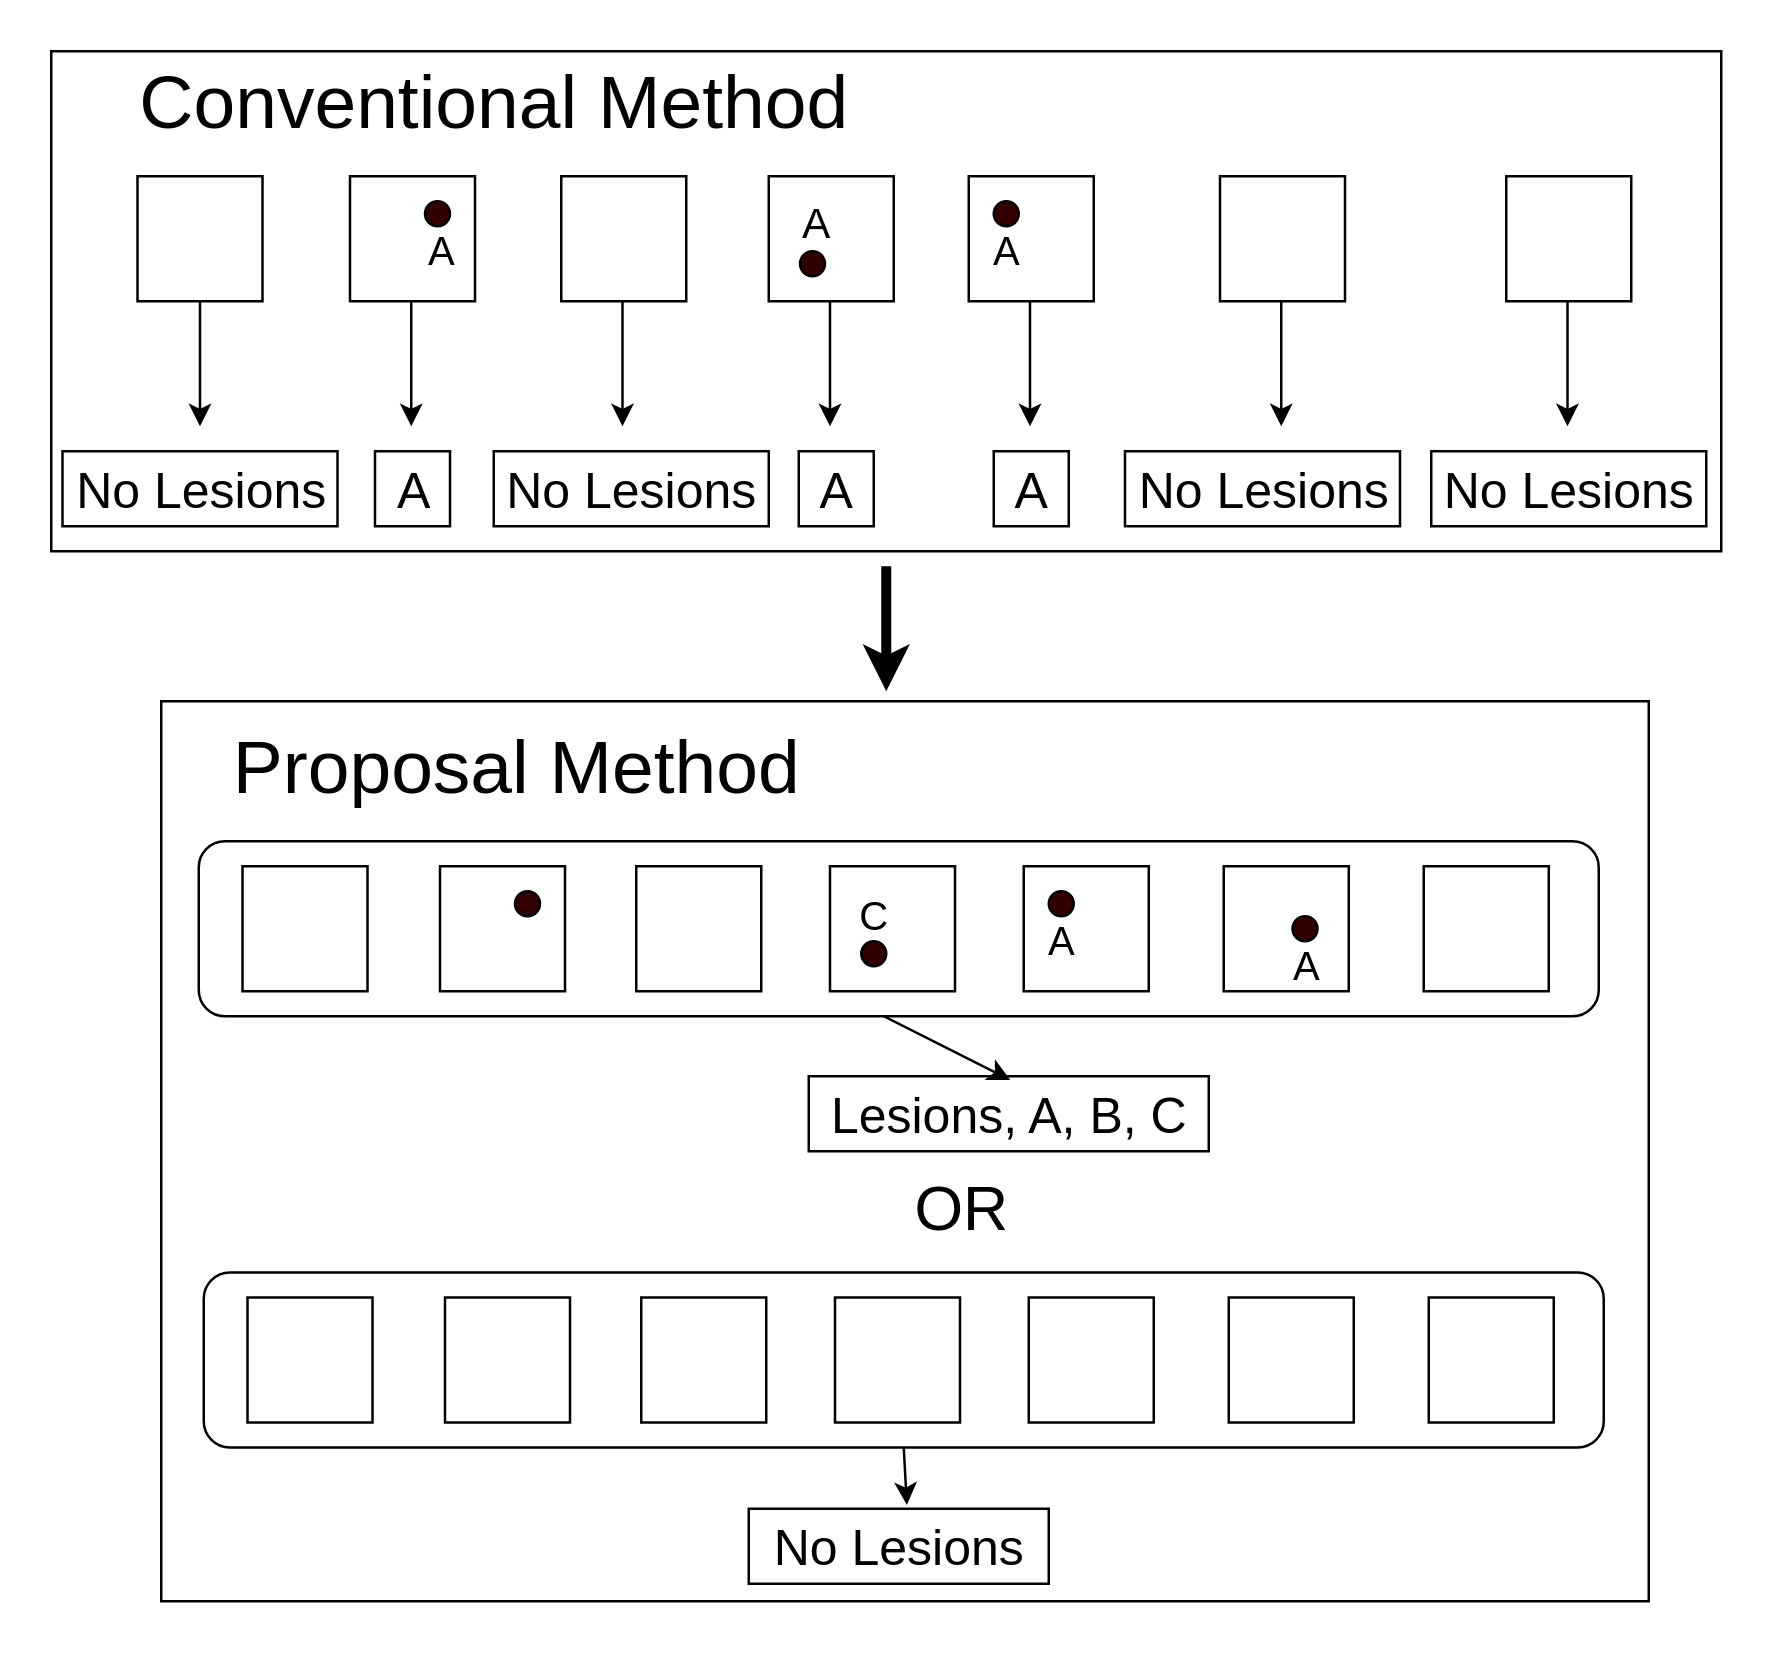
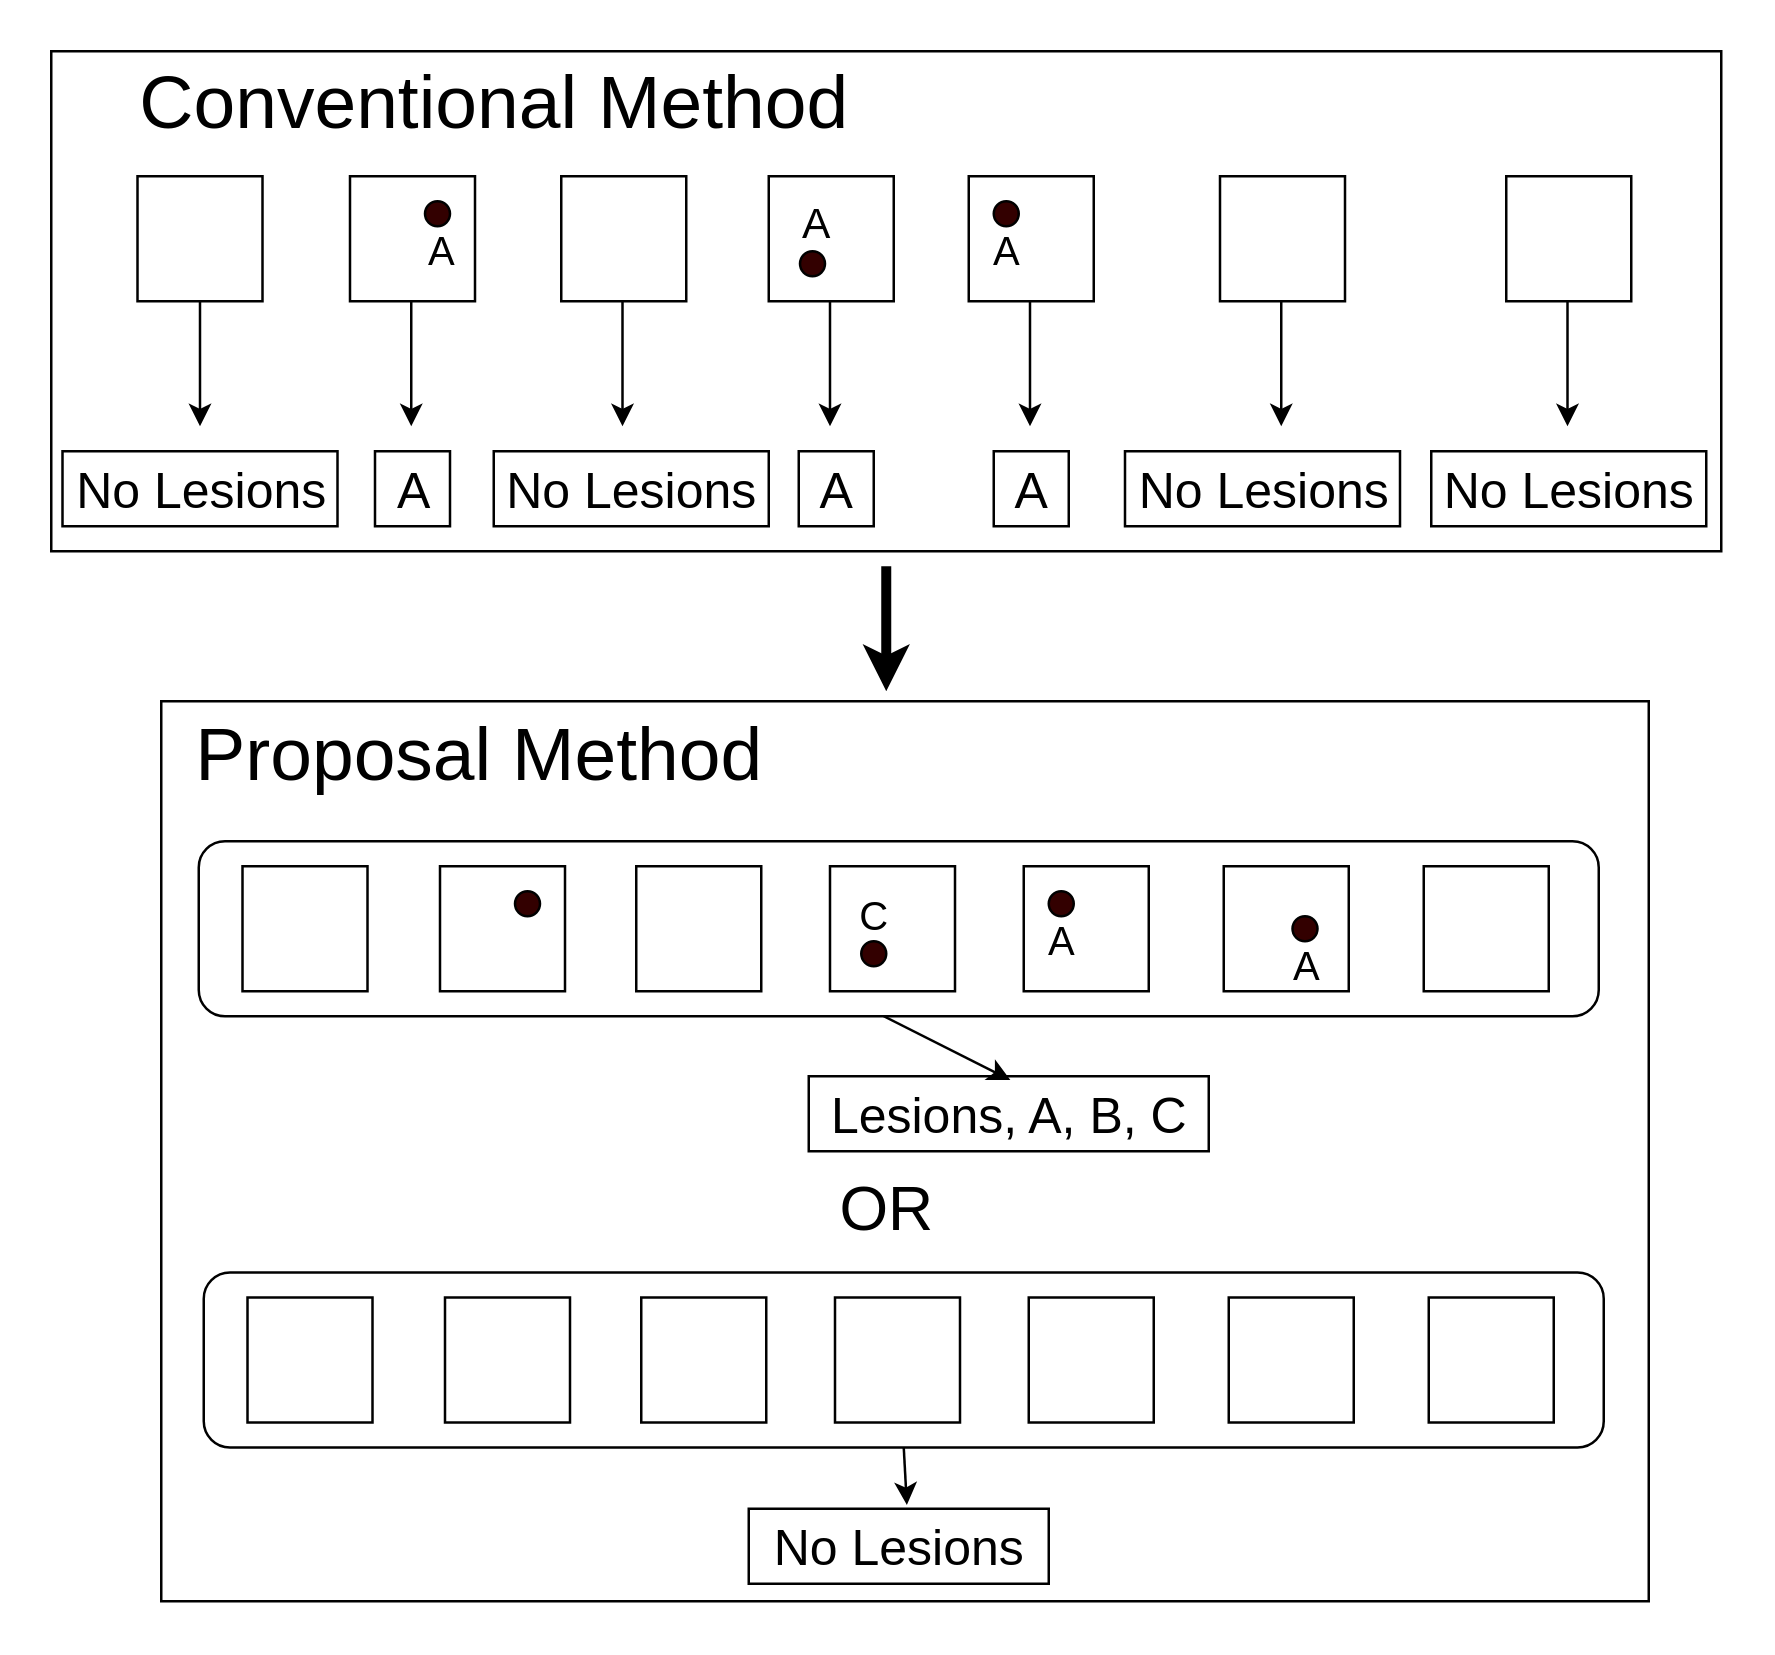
  <mxCell id="0" />
  <mxCell id="1" parent="0" />
  <mxCell id="2" value="" style="rounded=0;whiteSpace=wrap;html=1;" vertex="1" parent="1"><mxGeometry x="20" y="20" width="668" height="200" as="geometry" /></mxCell>
  <mxCell id="3" value="&lt;font style=&quot;font-size: 30px&quot;&gt;Conventional Method&lt;/font&gt;" style="text;html=1;align=center;verticalAlign=middle;resizable=0;points=[];;autosize=1;" vertex="1" parent="1"><mxGeometry x="47" y="25" width="300" height="30" as="geometry" /></mxCell>
  <mxCell id="4" value="" style="rounded=0;whiteSpace=wrap;html=1;" vertex="1" parent="1"><mxGeometry x="54.5" y="70" width="50" height="50" as="geometry" /></mxCell>
  <mxCell id="5" value="" style="rounded=0;whiteSpace=wrap;html=1;" vertex="1" parent="1"><mxGeometry x="139.5" y="70" width="50" height="50" as="geometry" /></mxCell>
  <mxCell id="6" value="" style="rounded=0;whiteSpace=wrap;html=1;" vertex="1" parent="1"><mxGeometry x="224" y="70" width="50" height="50" as="geometry" /></mxCell>
  <mxCell id="7" value="" style="rounded=0;whiteSpace=wrap;html=1;" vertex="1" parent="1"><mxGeometry x="307" y="70" width="50" height="50" as="geometry" /></mxCell>
  <mxCell id="8" value="" style="rounded=0;whiteSpace=wrap;html=1;" vertex="1" parent="1"><mxGeometry x="387" y="70" width="50" height="50" as="geometry" /></mxCell>
  <mxCell id="9" value="" style="rounded=0;whiteSpace=wrap;html=1;" vertex="1" parent="1"><mxGeometry x="487.5" y="70" width="50" height="50" as="geometry" /></mxCell>
  <mxCell id="10" value="" style="rounded=0;whiteSpace=wrap;html=1;" vertex="1" parent="1"><mxGeometry x="602" y="70" width="50" height="50" as="geometry" /></mxCell>
  <mxCell id="11" value="" style="endArrow=classic;html=1;exitX=0.5;exitY=1;exitDx=0;exitDy=0;" edge="1" parent="1" source="4"><mxGeometry width="50" height="50" relative="1" as="geometry"><mxPoint x="24.5" y="310" as="sourcePoint" /><mxPoint x="79.5" y="170" as="targetPoint" /></mxGeometry></mxCell>
  <mxCell id="12" value="" style="ellipse;whiteSpace=wrap;html=1;fillColor=#330000;" vertex="1" parent="1"><mxGeometry x="169.5" y="80" width="10" height="10" as="geometry" /></mxCell>
  <mxCell id="13" value="" style="ellipse;whiteSpace=wrap;html=1;fillColor=#330000;" vertex="1" parent="1"><mxGeometry x="319.5" y="100" width="10" height="10" as="geometry" /></mxCell>
  <mxCell id="14" value="" style="ellipse;whiteSpace=wrap;html=1;fillColor=#330000;" vertex="1" parent="1"><mxGeometry x="397" y="80" width="10" height="10" as="geometry" /></mxCell>
  <mxCell id="15" value="&lt;font style=&quot;font-size: 16px&quot;&gt;A&lt;/font&gt;" style="text;html=1;align=center;verticalAlign=middle;resizable=0;points=[];;autosize=1;" vertex="1" parent="1"><mxGeometry x="160.5" y="90" width="30" height="20" as="geometry" /></mxCell>
  <mxCell id="16" value="&lt;font style=&quot;font-size: 17px&quot;&gt;A&lt;/font&gt;" style="text;html=1;align=center;verticalAlign=middle;resizable=0;points=[];;autosize=1;" vertex="1" parent="1"><mxGeometry x="310.5" y="80" width="30" height="20" as="geometry" /></mxCell>
  <mxCell id="17" value="&lt;font style=&quot;font-size: 16px&quot;&gt;A&lt;/font&gt;" style="text;html=1;align=center;verticalAlign=middle;resizable=0;points=[];;autosize=1;" vertex="1" parent="1"><mxGeometry x="387" y="90" width="30" height="20" as="geometry" /></mxCell>
  <mxCell id="18" value="" style="endArrow=classic;html=1;exitX=0.5;exitY=1;exitDx=0;exitDy=0;" edge="1" parent="1"><mxGeometry width="50" height="50" relative="1" as="geometry"><mxPoint x="164" y="120" as="sourcePoint" /><mxPoint x="164" y="170" as="targetPoint" /></mxGeometry></mxCell>
  <mxCell id="19" value="" style="endArrow=classic;html=1;exitX=0.5;exitY=1;exitDx=0;exitDy=0;" edge="1" parent="1"><mxGeometry width="50" height="50" relative="1" as="geometry"><mxPoint x="248.5" y="120" as="sourcePoint" /><mxPoint x="248.5" y="170" as="targetPoint" /></mxGeometry></mxCell>
  <mxCell id="20" value="" style="endArrow=classic;html=1;exitX=0.5;exitY=1;exitDx=0;exitDy=0;" edge="1" parent="1"><mxGeometry width="50" height="50" relative="1" as="geometry"><mxPoint x="331.5" y="120" as="sourcePoint" /><mxPoint x="331.5" y="170" as="targetPoint" /></mxGeometry></mxCell>
  <mxCell id="21" value="" style="endArrow=classic;html=1;exitX=0.5;exitY=1;exitDx=0;exitDy=0;" edge="1" parent="1"><mxGeometry width="50" height="50" relative="1" as="geometry"><mxPoint x="411.5" y="120" as="sourcePoint" /><mxPoint x="411.5" y="170" as="targetPoint" /></mxGeometry></mxCell>
  <mxCell id="22" value="" style="endArrow=classic;html=1;exitX=0.5;exitY=1;exitDx=0;exitDy=0;" edge="1" parent="1"><mxGeometry width="50" height="50" relative="1" as="geometry"><mxPoint x="512" y="120" as="sourcePoint" /><mxPoint x="512" y="170" as="targetPoint" /></mxGeometry></mxCell>
  <mxCell id="23" value="" style="endArrow=classic;html=1;exitX=0.5;exitY=1;exitDx=0;exitDy=0;" edge="1" parent="1"><mxGeometry width="50" height="50" relative="1" as="geometry"><mxPoint x="626.5" y="120" as="sourcePoint" /><mxPoint x="626.5" y="170" as="targetPoint" /></mxGeometry></mxCell>
  <mxCell id="24" value="&lt;font style=&quot;font-size: 20px&quot;&gt;No Lesions&lt;/font&gt;" style="text;html=1;align=center;verticalAlign=middle;resizable=0;points=[];;autosize=1;strokeColor=#000000;" vertex="1" parent="1"><mxGeometry x="24.5" y="180" width="110" height="30" as="geometry" /></mxCell>
  <mxCell id="25" value="&lt;font style=&quot;font-size: 20px&quot;&gt;No Lesions&lt;/font&gt;" style="text;html=1;align=center;verticalAlign=middle;resizable=0;points=[];;autosize=1;strokeColor=#000000;" vertex="1" parent="1"><mxGeometry x="197" y="180" width="110" height="30" as="geometry" /></mxCell>
  <mxCell id="26" value="&lt;font style=&quot;font-size: 20px&quot;&gt;No Lesions&lt;/font&gt;" style="text;html=1;align=center;verticalAlign=middle;resizable=0;points=[];;autosize=1;strokeColor=#000000;" vertex="1" parent="1"><mxGeometry x="449.5" y="180" width="110" height="30" as="geometry" /></mxCell>
  <mxCell id="27" value="&lt;font style=&quot;font-size: 20px&quot;&gt;No Lesions&lt;/font&gt;" style="text;html=1;align=center;verticalAlign=middle;resizable=0;points=[];;autosize=1;strokeColor=#000000;" vertex="1" parent="1"><mxGeometry x="572" y="180" width="110" height="30" as="geometry" /></mxCell>
  <mxCell id="28" value="&lt;font style=&quot;font-size: 20px&quot;&gt;A&lt;/font&gt;" style="text;html=1;align=center;verticalAlign=middle;resizable=0;points=[];;autosize=1;strokeColor=#000000;" vertex="1" parent="1"><mxGeometry x="149.5" y="180" width="30" height="30" as="geometry" /></mxCell>
  <mxCell id="29" value="&lt;font style=&quot;font-size: 20px&quot;&gt;A&lt;/font&gt;" style="text;html=1;align=center;verticalAlign=middle;resizable=0;points=[];;autosize=1;strokeColor=#000000;" vertex="1" parent="1"><mxGeometry x="319" y="180" width="30" height="30" as="geometry" /></mxCell>
  <mxCell id="30" value="&lt;font&gt;&lt;font style=&quot;font-size: 20px&quot;&gt;A&lt;/font&gt;&lt;br&gt;&lt;/font&gt;" style="text;html=1;align=center;verticalAlign=middle;resizable=0;points=[];;autosize=1;strokeColor=#000000;" vertex="1" parent="1"><mxGeometry x="397" y="180" width="30" height="30" as="geometry" /></mxCell>
  <mxCell id="31" value="" style="endArrow=classic;html=1;strokeWidth=4;" edge="1" parent="1"><mxGeometry width="50" height="50" relative="1" as="geometry"><mxPoint x="354" y="226" as="sourcePoint" /><mxPoint x="354" y="276" as="targetPoint" /></mxGeometry></mxCell>
  <mxCell id="32" value="" style="rounded=0;whiteSpace=wrap;html=1;" vertex="1" parent="1"><mxGeometry x="64" y="280" width="595" height="360" as="geometry" /></mxCell>
- <mxCell id="33" value="&lt;font style=&quot;font-size: 30px&quot;&gt;Proposal Method&lt;/font&gt;" style="text;html=1;align=center;verticalAlign=middle;resizable=0;points=[];;autosize=1;" vertex="1" parent="1"><mxGeometry x="85.5" y="291" width="240" height="30" as="geometry" /></mxCell>
+ <mxCell id="33" value="&lt;font style=&quot;font-size: 30px&quot;&gt;Proposal Method&lt;/font&gt;" style="text;html=1;align=center;verticalAlign=middle;resizable=0;points=[];;autosize=1;" vertex="1" parent="1"><mxGeometry x="70.5" y="286" width="240" height="30" as="geometry" /></mxCell>
  <mxCell id="34" value="" style="rounded=1;whiteSpace=wrap;html=1;fillColor=#FFFFFF;" vertex="1" parent="1"><mxGeometry x="79" y="336" width="560" height="70" as="geometry" /></mxCell>
  <mxCell id="35" value="" style="rounded=0;whiteSpace=wrap;html=1;" vertex="1" parent="1"><mxGeometry x="96.5" y="346" width="50" height="50" as="geometry" /></mxCell>
  <mxCell id="36" value="" style="rounded=0;whiteSpace=wrap;html=1;" vertex="1" parent="1"><mxGeometry x="175.5" y="346" width="50" height="50" as="geometry" /></mxCell>
  <mxCell id="37" value="" style="rounded=0;whiteSpace=wrap;html=1;" vertex="1" parent="1"><mxGeometry x="254" y="346" width="50" height="50" as="geometry" /></mxCell>
  <mxCell id="38" value="" style="rounded=0;whiteSpace=wrap;html=1;" vertex="1" parent="1"><mxGeometry x="331.5" y="346" width="50" height="50" as="geometry" /></mxCell>
  <mxCell id="39" value="" style="rounded=0;whiteSpace=wrap;html=1;" vertex="1" parent="1"><mxGeometry x="409" y="346" width="50" height="50" as="geometry" /></mxCell>
  <mxCell id="40" value="" style="rounded=0;whiteSpace=wrap;html=1;" vertex="1" parent="1"><mxGeometry x="489" y="346" width="50" height="50" as="geometry" /></mxCell>
  <mxCell id="41" value="" style="rounded=0;whiteSpace=wrap;html=1;" vertex="1" parent="1"><mxGeometry x="569" y="346" width="50" height="50" as="geometry" /></mxCell>
  <mxCell id="42" value="" style="ellipse;whiteSpace=wrap;html=1;fillColor=#330000;" vertex="1" parent="1"><mxGeometry x="205.5" y="356" width="10" height="10" as="geometry" /></mxCell>
  <mxCell id="43" value="" style="ellipse;whiteSpace=wrap;html=1;fillColor=#330000;" vertex="1" parent="1"><mxGeometry x="344" y="376" width="10" height="10" as="geometry" /></mxCell>
  <mxCell id="44" value="" style="ellipse;whiteSpace=wrap;html=1;fillColor=#330000;" vertex="1" parent="1"><mxGeometry x="419" y="356" width="10" height="10" as="geometry" /></mxCell>
  <mxCell id="45" value="&lt;font style=&quot;font-size: 16px&quot;&gt;C&lt;/font&gt;" style="text;html=1;align=center;verticalAlign=middle;resizable=0;points=[];;autosize=1;" vertex="1" parent="1"><mxGeometry x="334" y="356" width="30" height="20" as="geometry" /></mxCell>
  <mxCell id="46" value="&lt;font style=&quot;font-size: 16px&quot;&gt;A&lt;/font&gt;" style="text;html=1;align=center;verticalAlign=middle;resizable=0;points=[];;autosize=1;" vertex="1" parent="1"><mxGeometry x="409" y="366" width="30" height="20" as="geometry" /></mxCell>
  <mxCell id="47" value="" style="ellipse;whiteSpace=wrap;html=1;fillColor=#330000;" vertex="1" parent="1"><mxGeometry x="516.5" y="366" width="10" height="10" as="geometry" /></mxCell>
  <mxCell id="48" value="&lt;font style=&quot;font-size: 16px&quot;&gt;A&lt;/font&gt;" style="text;html=1;align=center;verticalAlign=middle;resizable=0;points=[];;autosize=1;" vertex="1" parent="1"><mxGeometry x="506.5" y="376" width="30" height="20" as="geometry" /></mxCell>
  <mxCell id="49" value="" style="endArrow=classic;html=1;exitX=0.5;exitY=1;exitDx=0;exitDy=0;entryX=0.504;entryY=0.05;entryDx=0;entryDy=0;entryPerimeter=0;" edge="1" parent="1" target="50"><mxGeometry width="50" height="50" relative="1" as="geometry"><mxPoint x="353" y="406" as="sourcePoint" /><mxPoint x="353" y="426" as="targetPoint" /></mxGeometry></mxCell>
  <mxCell id="50" value="&lt;font style=&quot;font-size: 20px&quot;&gt;Lesions, A, B, C&lt;/font&gt;" style="text;html=1;align=center;verticalAlign=middle;resizable=0;points=[];;autosize=1;strokeColor=#000000;" vertex="1" parent="1"><mxGeometry x="323" y="430" width="160" height="30" as="geometry" /></mxCell>
  <mxCell id="51" value="" style="rounded=1;whiteSpace=wrap;html=1;fillColor=#FFFFFF;" vertex="1" parent="1"><mxGeometry x="81" y="508.5" width="560" height="70" as="geometry" /></mxCell>
  <mxCell id="52" value="" style="rounded=0;whiteSpace=wrap;html=1;" vertex="1" parent="1"><mxGeometry x="98.5" y="518.5" width="50" height="50" as="geometry" /></mxCell>
  <mxCell id="53" value="" style="rounded=0;whiteSpace=wrap;html=1;" vertex="1" parent="1"><mxGeometry x="177.5" y="518.5" width="50" height="50" as="geometry" /></mxCell>
  <mxCell id="54" value="" style="rounded=0;whiteSpace=wrap;html=1;" vertex="1" parent="1"><mxGeometry x="256" y="518.5" width="50" height="50" as="geometry" /></mxCell>
  <mxCell id="55" value="" style="rounded=0;whiteSpace=wrap;html=1;" vertex="1" parent="1"><mxGeometry x="333.5" y="518.5" width="50" height="50" as="geometry" /></mxCell>
  <mxCell id="56" value="" style="rounded=0;whiteSpace=wrap;html=1;" vertex="1" parent="1"><mxGeometry x="411" y="518.5" width="50" height="50" as="geometry" /></mxCell>
  <mxCell id="57" value="" style="rounded=0;whiteSpace=wrap;html=1;" vertex="1" parent="1"><mxGeometry x="491" y="518.5" width="50" height="50" as="geometry" /></mxCell>
  <mxCell id="58" value="" style="rounded=0;whiteSpace=wrap;html=1;" vertex="1" parent="1"><mxGeometry x="571" y="518.5" width="50" height="50" as="geometry" /></mxCell>
  <mxCell id="59" value="&lt;font style=&quot;font-size: 20px&quot;&gt;No Lesions&lt;/font&gt;" style="text;html=1;align=center;verticalAlign=middle;resizable=0;points=[];;autosize=1;strokeColor=#000000;" vertex="1" parent="1"><mxGeometry x="299" y="603" width="120" height="30" as="geometry" /></mxCell>
- <mxCell id="60" value="&lt;font style=&quot;font-size: 25px&quot;&gt;OR&lt;/font&gt;" style="text;html=1;align=center;verticalAlign=middle;resizable=0;points=[];;autosize=1;" vertex="1" parent="1"><mxGeometry x="359" y="472" width="50" height="20" as="geometry" /></mxCell>
+ <mxCell id="60" value="&lt;font style=&quot;font-size: 25px&quot;&gt;OR&lt;/font&gt;" style="text;html=1;align=center;verticalAlign=middle;resizable=0;points=[];;autosize=1;" vertex="1" parent="1"><mxGeometry x="329" y="472" width="50" height="20" as="geometry" /></mxCell>
  <mxCell id="61" value="" style="endArrow=classic;html=1;exitX=0.5;exitY=1;exitDx=0;exitDy=0;entryX=0.527;entryY=-0.05;entryDx=0;entryDy=0;entryPerimeter=0;" edge="1" parent="1" source="51" target="59"><mxGeometry width="50" height="50" relative="1" as="geometry"><mxPoint x="363" y="416" as="sourcePoint" /><mxPoint x="363.98" y="446" as="targetPoint" /></mxGeometry></mxCell>
